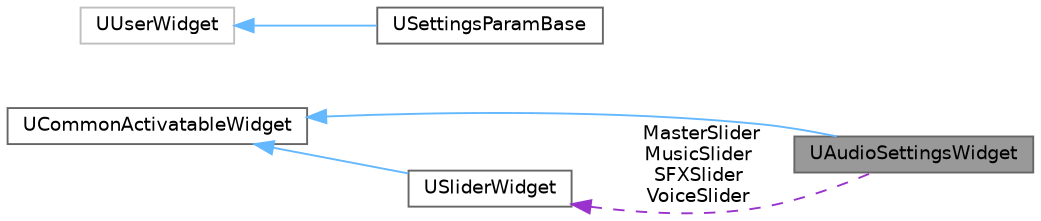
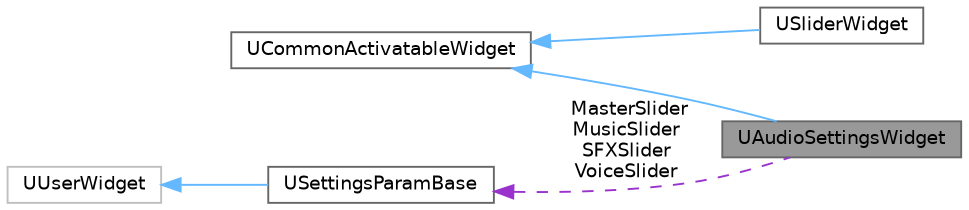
  digraph {
    rankdir=LR
    node [color=gray40 fillcolor=white fontname=Helvetica fontsize=10 shape=box style=filled]
    edge [color=steelblue1 dir=back fontname=Helvetica fontsize=10 labelfontname=Helvetica labelfontsize=10 style=solid]
    n1 [fillcolor=grey60 fontcolor=black height=0.2 label=UAudioSettingsWidget width=0.4]
    n2 [height=0.2 label=UCommonActivatableWidget width=0.4]
    n3 [height=0.2 label=USliderWidget width=0.4]
    n4 [height=0.2 label=USettingsParamBase width=0.4]
    n5 [color=grey75 height=0.2 label=UUserWidget width=0.4]
    n2 -> n1
    n2 -> n3
-   n3 -> n1 [color=darkorchid3 label=" MasterSlider\nMusicSlider\nSFXSlider\nVoiceSlider" style=dashed]
+   n4 -> n1 [color=darkorchid3 label=" MasterSlider\nMusicSlider\nSFXSlider\nVoiceSlider" style=dashed]
    n5 -> n4
  }
